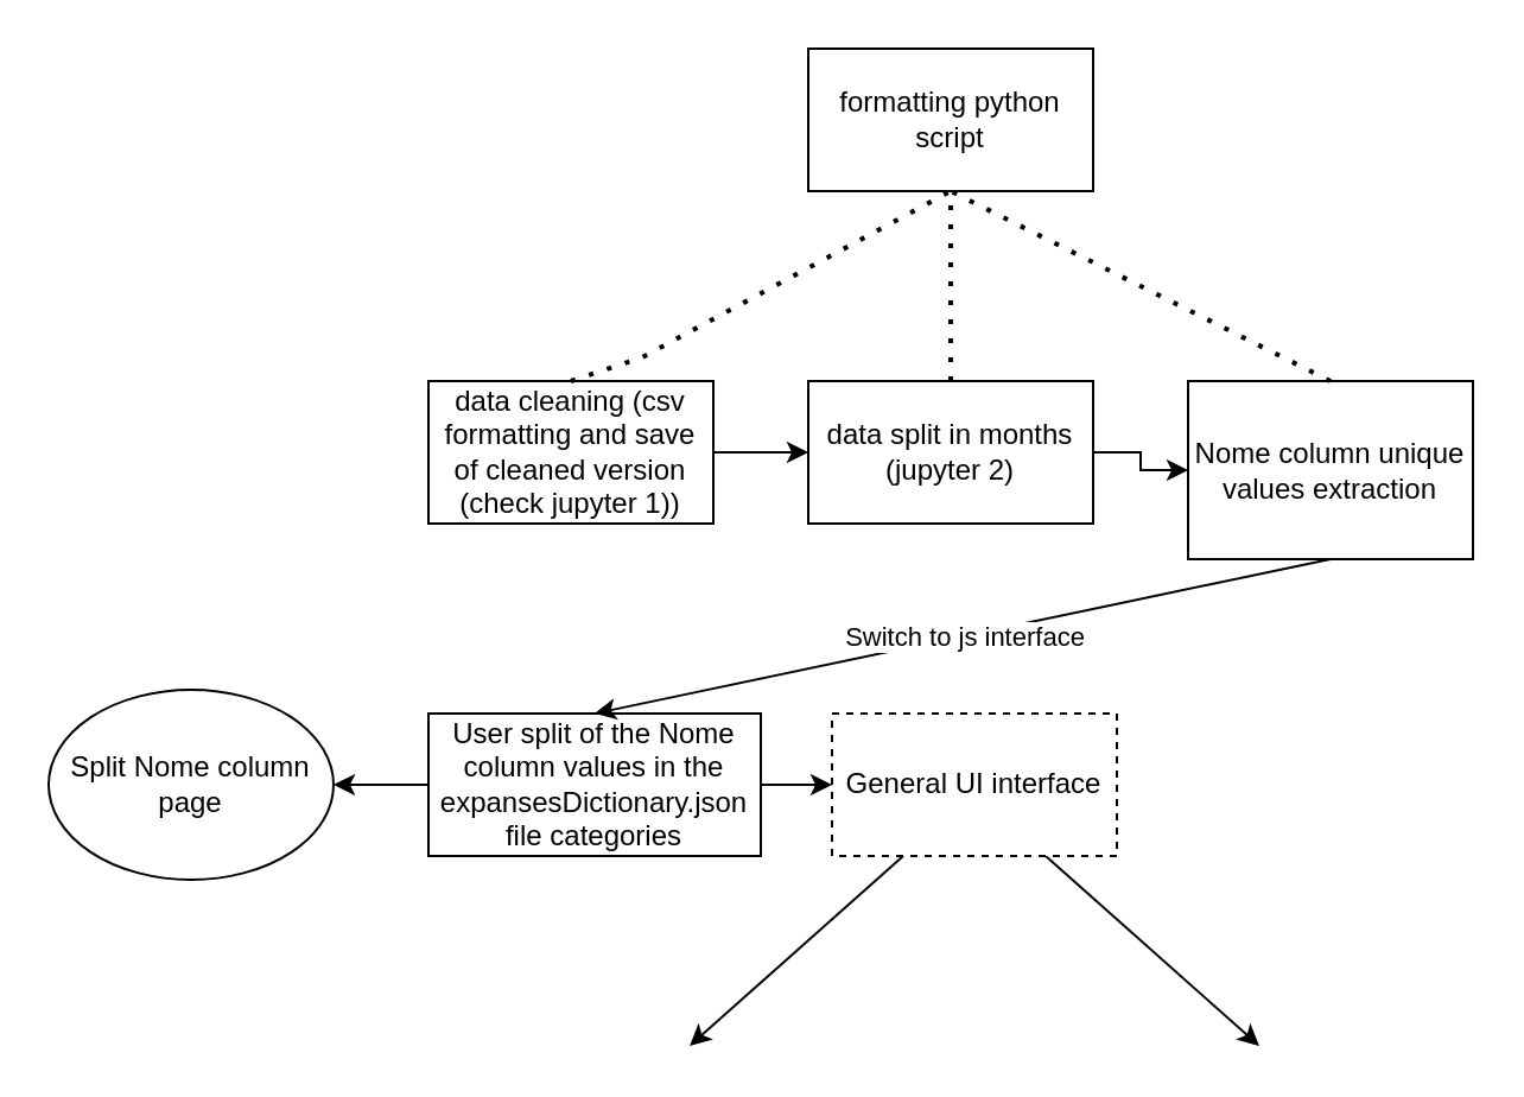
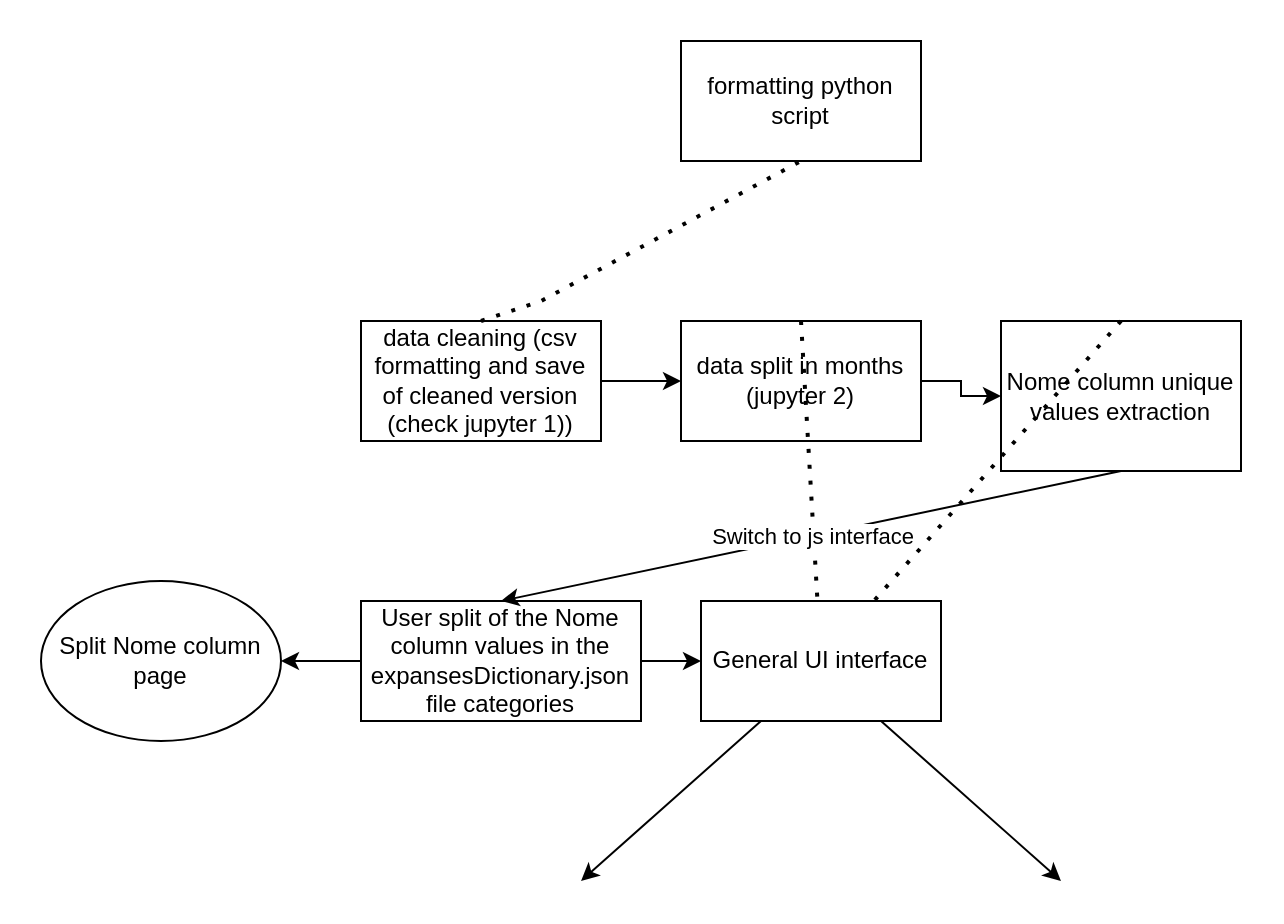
  <mxCell id="0" />
  <mxCell id="1" parent="0" />
  <mxCell id="2" style="edgeStyle=orthogonalEdgeStyle;rounded=0;orthogonalLoop=1;jettySize=auto;html=1;exitX=1;exitY=0.5;exitDx=0;exitDy=0;" parent="1" source="3" target="5" edge="1"><mxGeometry relative="1" as="geometry"><mxPoint x="330" y="190.333" as="targetPoint" /></mxGeometry></mxCell>
  <mxCell id="3" value="data cleaning (csv formatting and save of cleaned version (check jupyter 1)&lt;span style=&quot;background-color: initial;&quot;&gt;)&lt;/span&gt;" style="rounded=0;whiteSpace=wrap;html=1;" parent="1" vertex="1"><mxGeometry x="180" y="160" width="120" height="60" as="geometry" /></mxCell>
  <mxCell id="4" style="edgeStyle=orthogonalEdgeStyle;rounded=0;orthogonalLoop=1;jettySize=auto;html=1;" parent="1" source="5" target="14" edge="1"><mxGeometry relative="1" as="geometry"><mxPoint x="510" y="190.003" as="targetPoint" /></mxGeometry></mxCell>
  <mxCell id="5" value="data split in months (jupyter 2)" style="rounded=0;whiteSpace=wrap;html=1;" parent="1" vertex="1"><mxGeometry x="340" y="160.003" width="120" height="60" as="geometry" /></mxCell>
  <mxCell id="6" style="edgeStyle=none;html=1;" parent="1" source="8" target="18" edge="1"><mxGeometry relative="1" as="geometry"><mxPoint x="410" y="330" as="targetPoint" /></mxGeometry></mxCell>
  <mxCell id="7" style="edgeStyle=none;html=1;exitX=0;exitY=0.5;exitDx=0;exitDy=0;" edge="1" parent="1" source="8" target="19"><mxGeometry relative="1" as="geometry"><mxPoint x="130" y="329.667" as="targetPoint" /></mxGeometry></mxCell>
  <mxCell id="8" value="User split of the Nome column values in the expansesDictionary.json file categories" style="rounded=0;whiteSpace=wrap;html=1;" parent="1" vertex="1"><mxGeometry x="180" y="300" width="140" height="60" as="geometry" /></mxCell>
  <mxCell id="9" value="" style="endArrow=none;dashed=1;html=1;dashPattern=1 3;strokeWidth=2;rounded=0;exitX=0.5;exitY=0;exitDx=0;exitDy=0;entryX=0.5;entryY=1;entryDx=0;entryDy=0;" parent="1" source="3" target="10" edge="1"><mxGeometry width="50" height="50" relative="1" as="geometry"><mxPoint x="340" y="240" as="sourcePoint" /><mxPoint x="390" y="190" as="targetPoint" /><Array as="points"><mxPoint x="270" y="150" /></Array></mxGeometry></mxCell>
  <mxCell id="10" value="formatting python script" style="rounded=0;whiteSpace=wrap;html=1;" parent="1" vertex="1"><mxGeometry x="340" y="20" width="120" height="60" as="geometry" /></mxCell>
- <mxCell id="11" value="" style="endArrow=none;dashed=1;html=1;dashPattern=1 3;strokeWidth=2;rounded=0;exitX=0.5;exitY=0;exitDx=0;exitDy=0;entryX=0.5;entryY=1;entryDx=0;entryDy=0;" parent="1" source="5" target="10" edge="1"><mxGeometry width="50" height="50" relative="1" as="geometry"><mxPoint x="340" y="240" as="sourcePoint" /><mxPoint x="390" y="190" as="targetPoint" /></mxGeometry></mxCell>
+ <mxCell id="11" value="" style="endArrow=none;dashed=1;html=1;dashPattern=1 3;strokeWidth=2;rounded=0;exitX=0.5;exitY=0;exitDx=0;exitDy=0;" parent="1" source="5" target="18" edge="1"><mxGeometry width="50" height="50" relative="1" as="geometry"><mxPoint x="340" y="240" as="sourcePoint" /><mxPoint x="390" y="190" as="targetPoint" /></mxGeometry></mxCell>
  <mxCell id="12" value="" style="endArrow=classic;html=1;rounded=0;exitX=0.5;exitY=1;exitDx=0;exitDy=0;entryX=0.5;entryY=0;entryDx=0;entryDy=0;" parent="1" source="14" target="8" edge="1"><mxGeometry relative="1" as="geometry"><mxPoint x="320" y="210" as="sourcePoint" /><mxPoint x="420" y="210" as="targetPoint" /></mxGeometry></mxCell>
  <mxCell id="13" value="Switch to js interface" style="edgeLabel;resizable=0;html=1;;align=center;verticalAlign=middle;" parent="12" connectable="0" vertex="1"><mxGeometry relative="1" as="geometry" /></mxCell>
  <mxCell id="14" value="Nome column unique values extraction" style="rounded=0;whiteSpace=wrap;html=1;" parent="1" vertex="1"><mxGeometry x="500" y="160.003" width="120" height="75" as="geometry" /></mxCell>
- <mxCell id="15" value="" style="endArrow=none;dashed=1;html=1;dashPattern=1 3;strokeWidth=2;rounded=0;exitX=0.5;exitY=0;exitDx=0;exitDy=0;entryX=0.5;entryY=1;entryDx=0;entryDy=0;" parent="1" source="14" target="10" edge="1"><mxGeometry width="50" height="50" relative="1" as="geometry"><mxPoint x="410" y="170" as="sourcePoint" /><mxPoint x="410" y="90" as="targetPoint" /></mxGeometry></mxCell>
+ <mxCell id="15" value="" style="endArrow=none;dashed=1;html=1;dashPattern=1 3;strokeWidth=2;rounded=0;exitX=0.5;exitY=0;exitDx=0;exitDy=0;" parent="1" source="14" target="18" edge="1"><mxGeometry width="50" height="50" relative="1" as="geometry"><mxPoint x="410" y="170" as="sourcePoint" /><mxPoint x="410" y="90" as="targetPoint" /></mxGeometry></mxCell>
  <mxCell id="16" style="edgeStyle=none;html=1;exitX=0.25;exitY=1;exitDx=0;exitDy=0;" parent="1" source="18" edge="1"><mxGeometry relative="1" as="geometry"><mxPoint x="290" y="440" as="targetPoint" /></mxGeometry></mxCell>
  <mxCell id="17" style="edgeStyle=none;html=1;exitX=0.75;exitY=1;exitDx=0;exitDy=0;" parent="1" source="18" edge="1"><mxGeometry relative="1" as="geometry"><mxPoint x="530" y="440" as="targetPoint" /></mxGeometry></mxCell>
- <mxCell id="18" value="General UI interface" style="rounded=0;whiteSpace=wrap;html=1;dashed=1;" parent="1" vertex="1"><mxGeometry x="350" y="300" width="120" height="60" as="geometry" /></mxCell>
+ <mxCell id="18" value="General UI interface" style="rounded=0;whiteSpace=wrap;html=1;" parent="1" vertex="1"><mxGeometry x="350" y="300" width="120" height="60" as="geometry" /></mxCell>
  <mxCell id="19" value="Split Nome column page" style="ellipse;whiteSpace=wrap;html=1;rounded=0;shadow=0;glass=0;sketch=0;" vertex="1" parent="1"><mxGeometry x="20" y="290" width="120" height="80" as="geometry" /></mxCell>
